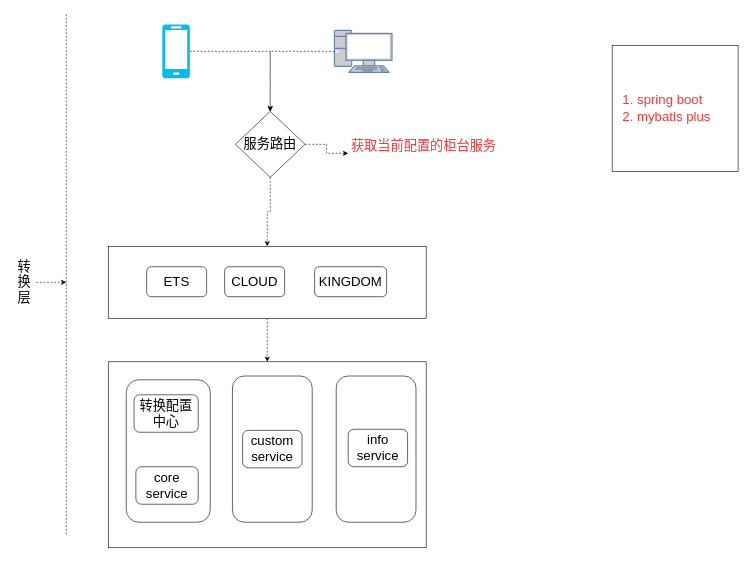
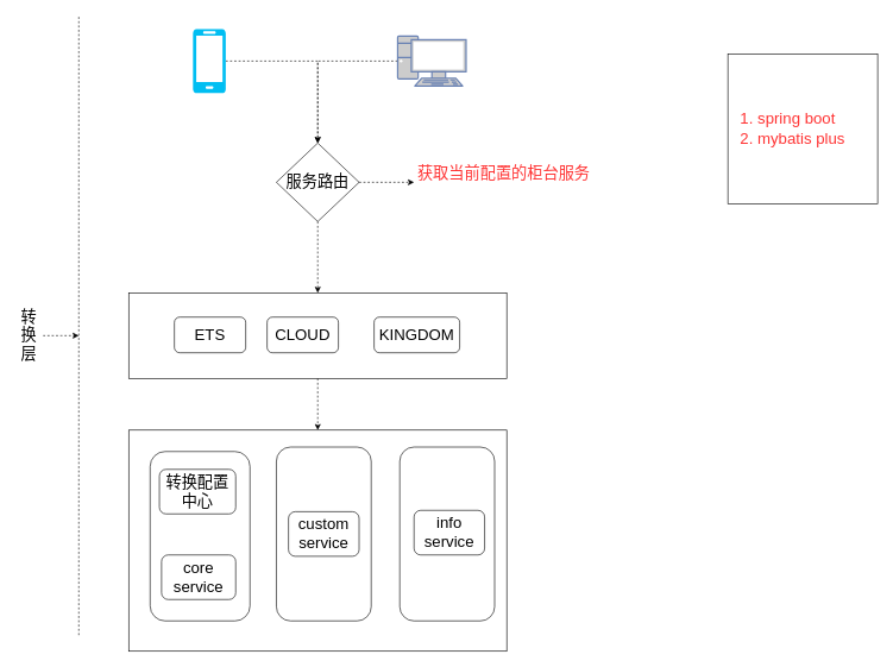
  <mxCell id="0" />
  <mxCell id="1" parent="0" />
  <mxCell id="2" style="edgeStyle=orthogonalEdgeStyle;rounded=0;orthogonalLoop=1;jettySize=auto;html=1;dashed=1;fontSize=22;" edge="1" parent="1" source="3" target="22"><mxGeometry relative="1" as="geometry" /></mxCell>
  <mxCell id="3" value="" style="fontColor=#0066CC;verticalAlign=top;verticalLabelPosition=bottom;labelPosition=center;align=center;html=1;outlineConnect=0;fillColor=#CCCCCC;strokeColor=#6881B3;gradientColor=none;gradientDirection=north;strokeWidth=2;shape=mxgraph.networks.pc;" vertex="1" parent="1"><mxGeometry x="557" y="50" width="96" height="70" as="geometry" /></mxCell>
  <mxCell id="4" style="edgeStyle=orthogonalEdgeStyle;rounded=0;orthogonalLoop=1;jettySize=auto;html=1;dashed=1;fontSize=22;" edge="1" parent="1" source="5" target="22"><mxGeometry relative="1" as="geometry" /></mxCell>
  <mxCell id="5" value="" style="verticalLabelPosition=bottom;html=1;verticalAlign=top;align=center;strokeColor=none;fillColor=#00BEF2;shape=mxgraph.azure.mobile;pointerEvents=1;" vertex="1" parent="1"><mxGeometry x="270" y="40" width="46" height="90" as="geometry" /></mxCell>
  <mxCell id="6" style="edgeStyle=orthogonalEdgeStyle;rounded=0;orthogonalLoop=1;jettySize=auto;html=1;dashed=1;fontSize=22;" edge="1" parent="1" source="7" target="14"><mxGeometry relative="1" as="geometry" /></mxCell>
  <mxCell id="7" value="" style="rounded=0;whiteSpace=wrap;html=1;" vertex="1" parent="1"><mxGeometry x="180" y="410" width="530" height="120" as="geometry" /></mxCell>
  <mxCell id="8" value="" style="endArrow=none;html=1;dashed=1;" edge="1" parent="1"><mxGeometry width="50" height="50" relative="1" as="geometry"><mxPoint x="110" y="890" as="sourcePoint" /><mxPoint x="110" y="20" as="targetPoint" /></mxGeometry></mxCell>
  <mxCell id="9" style="edgeStyle=orthogonalEdgeStyle;rounded=0;orthogonalLoop=1;jettySize=auto;html=1;dashed=1;fontSize=22;" edge="1" parent="1" source="10"><mxGeometry relative="1" as="geometry"><mxPoint x="110" y="470" as="targetPoint" /></mxGeometry></mxCell>
  <mxCell id="10" value="转换层" style="text;html=1;strokeColor=none;fillColor=none;align=center;verticalAlign=middle;whiteSpace=wrap;rounded=0;fontSize=22;" vertex="1" parent="1"><mxGeometry x="20" y="460" width="40" height="20" as="geometry" /></mxCell>
  <mxCell id="11" value="ETS" style="rounded=1;whiteSpace=wrap;html=1;fontSize=22;" vertex="1" parent="1"><mxGeometry x="244" y="444" width="100" height="50" as="geometry" /></mxCell>
  <mxCell id="12" value="CLOUD" style="rounded=1;whiteSpace=wrap;html=1;fontSize=22;" vertex="1" parent="1"><mxGeometry x="374" y="444" width="100" height="50" as="geometry" /></mxCell>
  <mxCell id="13" value="KINGDOM" style="rounded=1;whiteSpace=wrap;html=1;fontSize=22;" vertex="1" parent="1"><mxGeometry x="524" y="444" width="120" height="50" as="geometry" /></mxCell>
  <mxCell id="14" value="" style="rounded=0;whiteSpace=wrap;html=1;fontSize=22;" vertex="1" parent="1"><mxGeometry x="180" y="602.5" width="530" height="310" as="geometry" /></mxCell>
  <mxCell id="15" value="" style="rounded=1;whiteSpace=wrap;html=1;fontSize=22;" vertex="1" parent="1"><mxGeometry x="210" y="632.5" width="140" height="237.5" as="geometry" /></mxCell>
  <mxCell id="16" value="" style="rounded=1;whiteSpace=wrap;html=1;fontSize=22;" vertex="1" parent="1"><mxGeometry x="387" y="626.25" width="133" height="243.75" as="geometry" /></mxCell>
  <mxCell id="17" value="core &lt;br&gt;service" style="rounded=1;whiteSpace=wrap;html=1;fontSize=22;" vertex="1" parent="1"><mxGeometry x="226" y="777.5" width="104" height="62.5" as="geometry" /></mxCell>
  <mxCell id="18" value="转换配置中心" style="rounded=1;whiteSpace=wrap;html=1;fontSize=22;" vertex="1" parent="1"><mxGeometry x="223" y="657.5" width="107" height="62.5" as="geometry" /></mxCell>
  <mxCell id="19" value="custom service" style="rounded=1;whiteSpace=wrap;html=1;fontSize=22;" vertex="1" parent="1"><mxGeometry x="404" y="716.88" width="99" height="62.5" as="geometry" /></mxCell>
  <mxCell id="20" style="edgeStyle=orthogonalEdgeStyle;rounded=0;orthogonalLoop=1;jettySize=auto;html=1;dashed=1;fontSize=22;" edge="1" parent="1" source="22" target="7"><mxGeometry relative="1" as="geometry" /></mxCell>
  <mxCell id="21" style="edgeStyle=orthogonalEdgeStyle;rounded=0;orthogonalLoop=1;jettySize=auto;html=1;dashed=1;fontSize=22;fontColor=#FF3333;" edge="1" parent="1" source="22" target="23"><mxGeometry relative="1" as="geometry" /></mxCell>
- <mxCell id="22" value="服务路由" style="rhombus;whiteSpace=wrap;html=1;fontSize=22;" vertex="1" parent="1"><mxGeometry x="392" y="185" width="116" height="110" as="geometry" /></mxCell>
+ <mxCell id="22" value="服务路由" style="rhombus;whiteSpace=wrap;html=1;fontSize=22;" vertex="1" parent="1"><mxGeometry x="387" y="200" width="116" height="110" as="geometry" /></mxCell>
  <mxCell id="23" value="获取当前配置的柜台服务" style="text;html=1;strokeColor=none;fillColor=none;spacing=5;spacingTop=-20;whiteSpace=wrap;overflow=hidden;rounded=0;fontSize=22;fontColor=#FF3333;" vertex="1" parent="1"><mxGeometry x="580" y="240" width="260" height="30" as="geometry" /></mxCell>
  <mxCell id="24" value="" style="rounded=1;whiteSpace=wrap;html=1;fontSize=22;" vertex="1" parent="1"><mxGeometry x="560" y="626.25" width="133" height="243.75" as="geometry" /></mxCell>
  <mxCell id="25" value="info service" style="rounded=1;whiteSpace=wrap;html=1;fontSize=22;" vertex="1" parent="1"><mxGeometry x="580" y="715" width="99" height="62.5" as="geometry" /></mxCell>
  <mxCell id="26" value="&lt;ol&gt;&lt;li&gt;spring boot&lt;/li&gt;&lt;li&gt;mybatis plus&lt;/li&gt;&lt;/ol&gt;" style="whiteSpace=wrap;html=1;aspect=fixed;fontSize=22;fontColor=#FF3333;align=left;" vertex="1" parent="1"><mxGeometry x="1020" y="75" width="210" height="210" as="geometry" /></mxCell>
